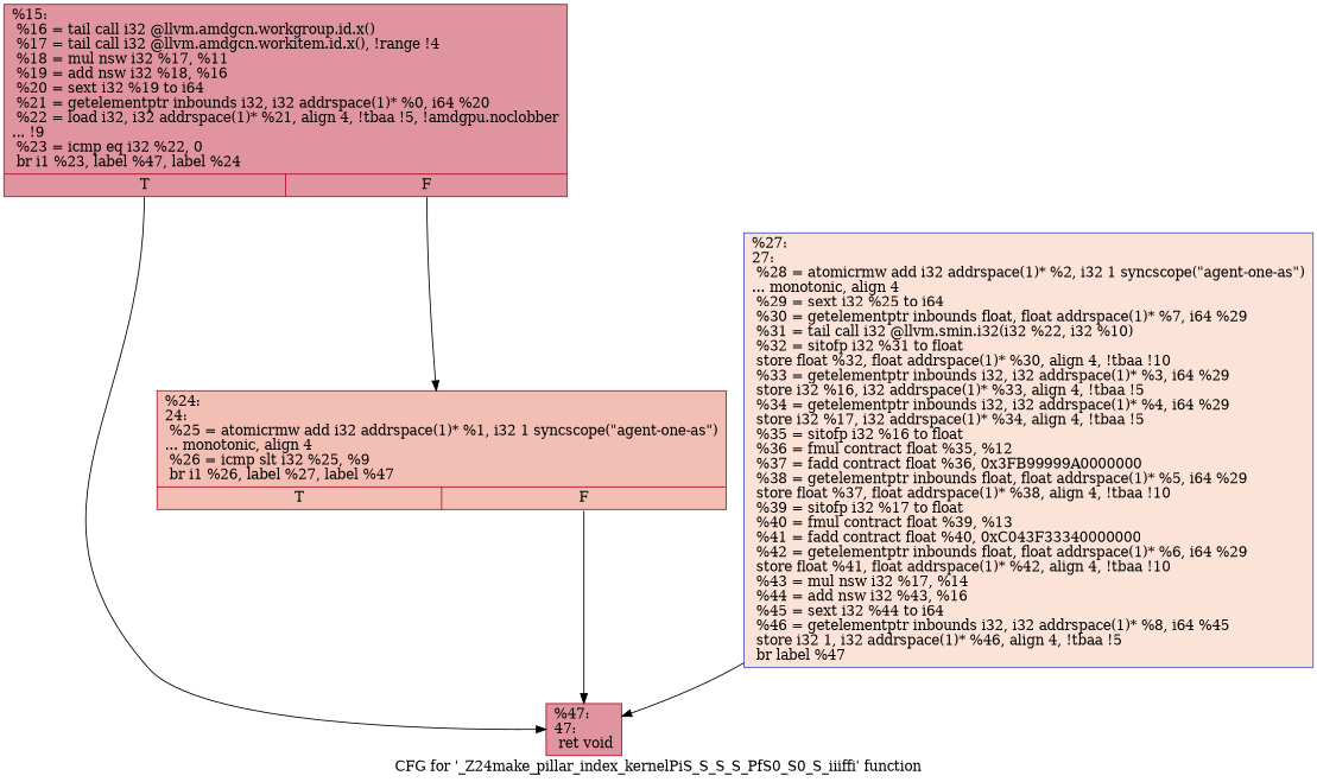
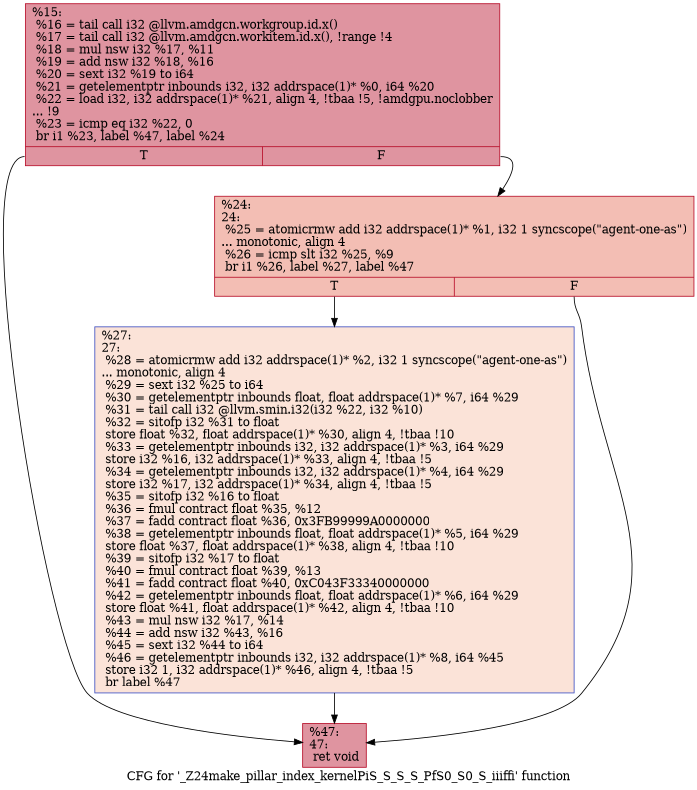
  digraph {
    label="CFG for '_Z24make_pillar_index_kernelPiS_S_S_S_PfS0_S0_S_iiiffi' function"
    node [color="#b70d28ff" fillcolor="#b70d2870" shape=record style=filled]
    edge [tailport=s0]
    n1 [label="{%15:\l  %16 = tail call i32 @llvm.amdgcn.workgroup.id.x()\l  %17 = tail call i32 @llvm.amdgcn.workitem.id.x(), !range !4\l  %18 = mul nsw i32 %17, %11\l  %19 = add nsw i32 %18, %16\l  %20 = sext i32 %19 to i64\l  %21 = getelementptr inbounds i32, i32 addrspace(1)* %0, i64 %20\l  %22 = load i32, i32 addrspace(1)* %21, align 4, !tbaa !5, !amdgpu.noclobber\l... !9\l  %23 = icmp eq i32 %22, 0\l  br i1 %23, label %47, label %24\l|{<s0>T|<s1>F}}"]
    n2 [label="{%47:\l47:                                               \l  ret void\l}"]
    n3 [fillcolor="#e36c5570" label="{%24:\l24:                                               \l  %25 = atomicrmw add i32 addrspace(1)* %1, i32 1 syncscope(\"agent-one-as\")\l... monotonic, align 4\l  %26 = icmp slt i32 %25, %9\l  br i1 %26, label %27, label %47\l|{<s0>T|<s1>F}}"]
    n4 [color="#3d50c3ff" fillcolor="#f6bfa670" label="{%27:\l27:                                               \l  %28 = atomicrmw add i32 addrspace(1)* %2, i32 1 syncscope(\"agent-one-as\")\l... monotonic, align 4\l  %29 = sext i32 %25 to i64\l  %30 = getelementptr inbounds float, float addrspace(1)* %7, i64 %29\l  %31 = tail call i32 @llvm.smin.i32(i32 %22, i32 %10)\l  %32 = sitofp i32 %31 to float\l  store float %32, float addrspace(1)* %30, align 4, !tbaa !10\l  %33 = getelementptr inbounds i32, i32 addrspace(1)* %3, i64 %29\l  store i32 %16, i32 addrspace(1)* %33, align 4, !tbaa !5\l  %34 = getelementptr inbounds i32, i32 addrspace(1)* %4, i64 %29\l  store i32 %17, i32 addrspace(1)* %34, align 4, !tbaa !5\l  %35 = sitofp i32 %16 to float\l  %36 = fmul contract float %35, %12\l  %37 = fadd contract float %36, 0x3FB99999A0000000\l  %38 = getelementptr inbounds float, float addrspace(1)* %5, i64 %29\l  store float %37, float addrspace(1)* %38, align 4, !tbaa !10\l  %39 = sitofp i32 %17 to float\l  %40 = fmul contract float %39, %13\l  %41 = fadd contract float %40, 0xC043F33340000000\l  %42 = getelementptr inbounds float, float addrspace(1)* %6, i64 %29\l  store float %41, float addrspace(1)* %42, align 4, !tbaa !10\l  %43 = mul nsw i32 %17, %14\l  %44 = add nsw i32 %43, %16\l  %45 = sext i32 %44 to i64\l  %46 = getelementptr inbounds i32, i32 addrspace(1)* %8, i64 %45\l  store i32 1, i32 addrspace(1)* %46, align 4, !tbaa !5\l  br label %47\l}"]
    n1 -> n2
    n1 -> n3 [tailport=s1]
    n3 -> n2 [tailport=s1]
+   n3 -> n4
    n4 -> n2 [tailport=""]
  }
